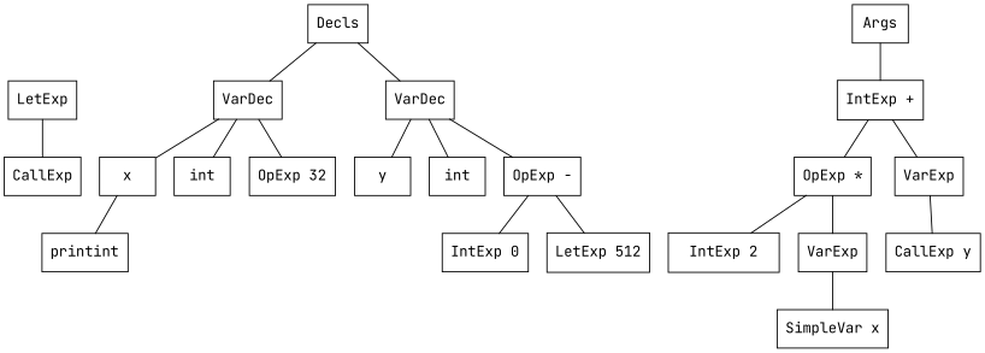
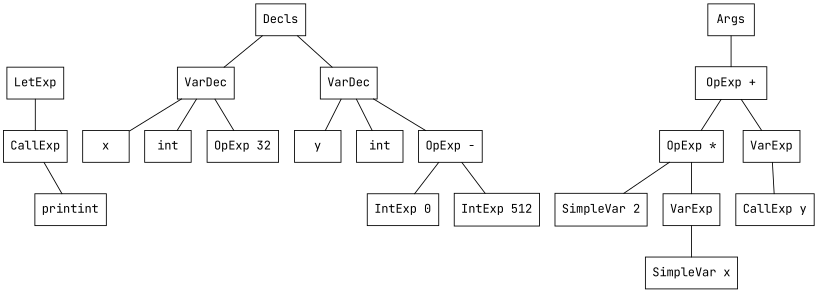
  digraph {
    fontname="JetBrains Mono"
    node [fontname="JetBrains Mono" shape=record]
    edge [arrowhead=none fontname="JetBrains Mono"]
    n1 [label=LetExp]
    n2 [label=CallExp]
    n3 [label=Decls]
    n4 [label=VarDec]
    n5 [label=VarDec]
    n6 [label=printint]
    n7 [label=x]
    n8 [label=int]
    n9 [label="OpExp 32"]
    n10 [label=y]
    n11 [label=int]
    n12 [label="OpExp -"]
    n13 [label="IntExp 0"]
-   n14 [label="LetExp 512"]
+   n14 [label="IntExp 512"]
    n15 [label=Args]
-   n16 [label="IntExp +"]
+   n16 [label="OpExp +"]
    n17 [label="OpExp *"]
    n18 [label=VarExp]
-   n19 [label="IntExp 2"]
+   n19 [label="SimpleVar 2"]
    n20 [label=VarExp]
    n21 [label="CallExp y"]
    n22 [label="SimpleVar x"]
    n1 -> n2
-   n7 -> n6
+   n2 -> n6
    n3 -> n4
    n3 -> n5
    n4 -> n7
    n4 -> n8
    n4 -> n9
    n5 -> n10
    n5 -> n11
    n5 -> n12
    n12 -> n13
    n12 -> n14
    n15 -> n16
    n16 -> n17
    n16 -> n18
    n17 -> n19
    n17 -> n20
    n18 -> n21
    n20 -> n22
  }
